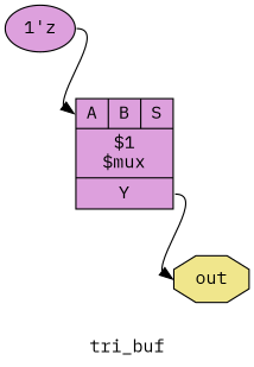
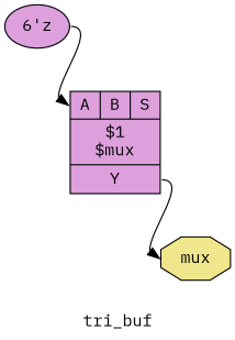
  digraph {
    fontname="IBM Plex Mono"
    label=tri_buf
    rankdir=TB
    remincross=true
    node [fillcolor=plum fontname="IBM Plex Mono" style=filled]
    edge [arrowhead=normal color=black fontname="IBM Plex Mono"]
    n1 [label="{{<p4> A|<p5> B|<p6> S}|$1\n$mux|{<p7> Y}}" shape=record]
-   n2 [color=black fillcolor=khaki fontcolor=black label=out shape=octagon]
-   n3 [label="1'z"]
+   n2 [color=black fillcolor=khaki fontcolor=black label=mux shape=octagon]
+   n3 [label="6'z"]
    n1 -> n2 [headport=w tailport="p7:e"]
    n3 -> n1 [headport="p4:w" tailport=e]
  }
